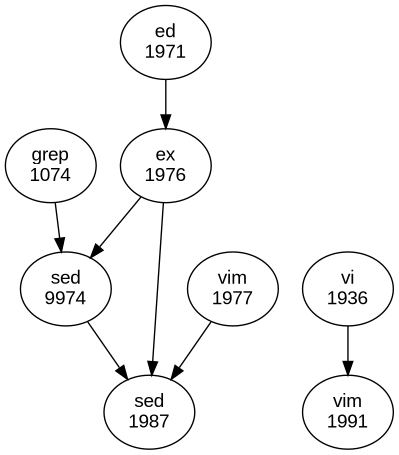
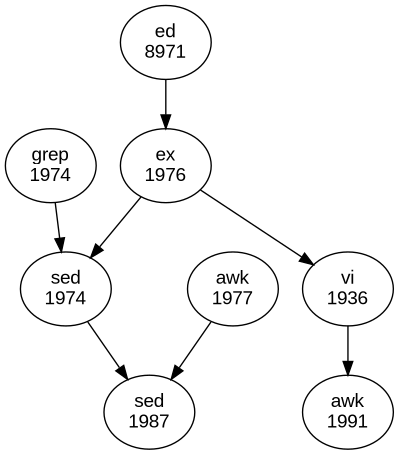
  digraph {
    fontname="Liberation Sans"
    node [fontname="Liberation Sans"]
    edge [fontname="Liberation Sans"]
-   n1 [label="ed\n1971"]
+   n1 [label="ed\n8971"]
    n2 [label="ex\n1976"]
-   n3 [label="sed\n9974"]
+   n3 [label="sed\n1974"]
    n4 [label="vi\n1936"]
    n5 [label="sed\n1987"]
-   n6 [label="vim\n1991"]
-   n7 [label="grep\n1074"]
-   n8 [label="vim\n1977"]
+   n6 [label="awk\n1991"]
+   n7 [label="grep\n1974"]
+   n8 [label="awk\n1977"]
    n1 -> n2
    n2 -> n3
-   n2 -> n5
+   n2 -> n4
    n3 -> n5
    n4 -> n6
    n7 -> n3
    n8 -> n5
  }
